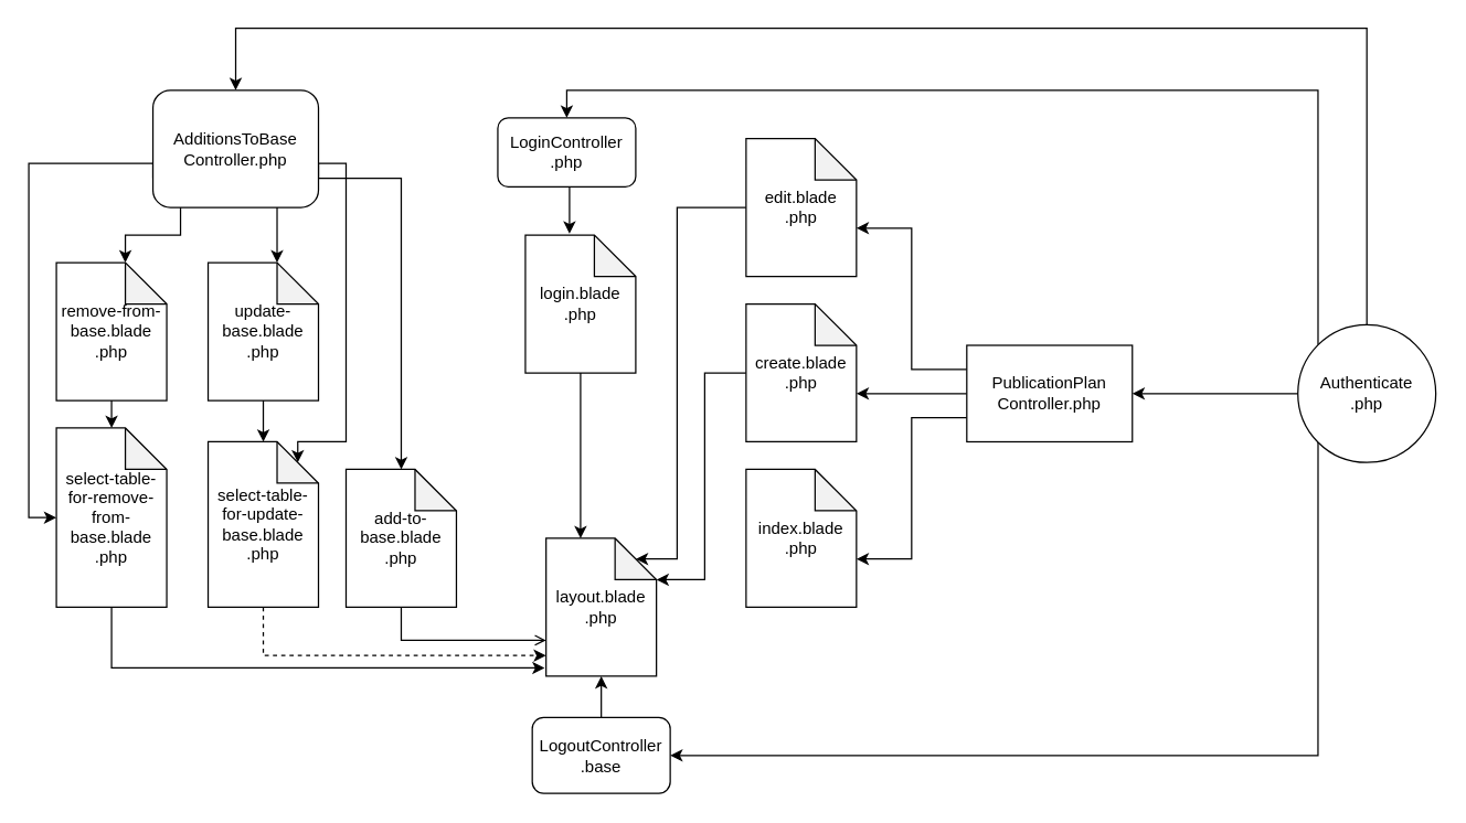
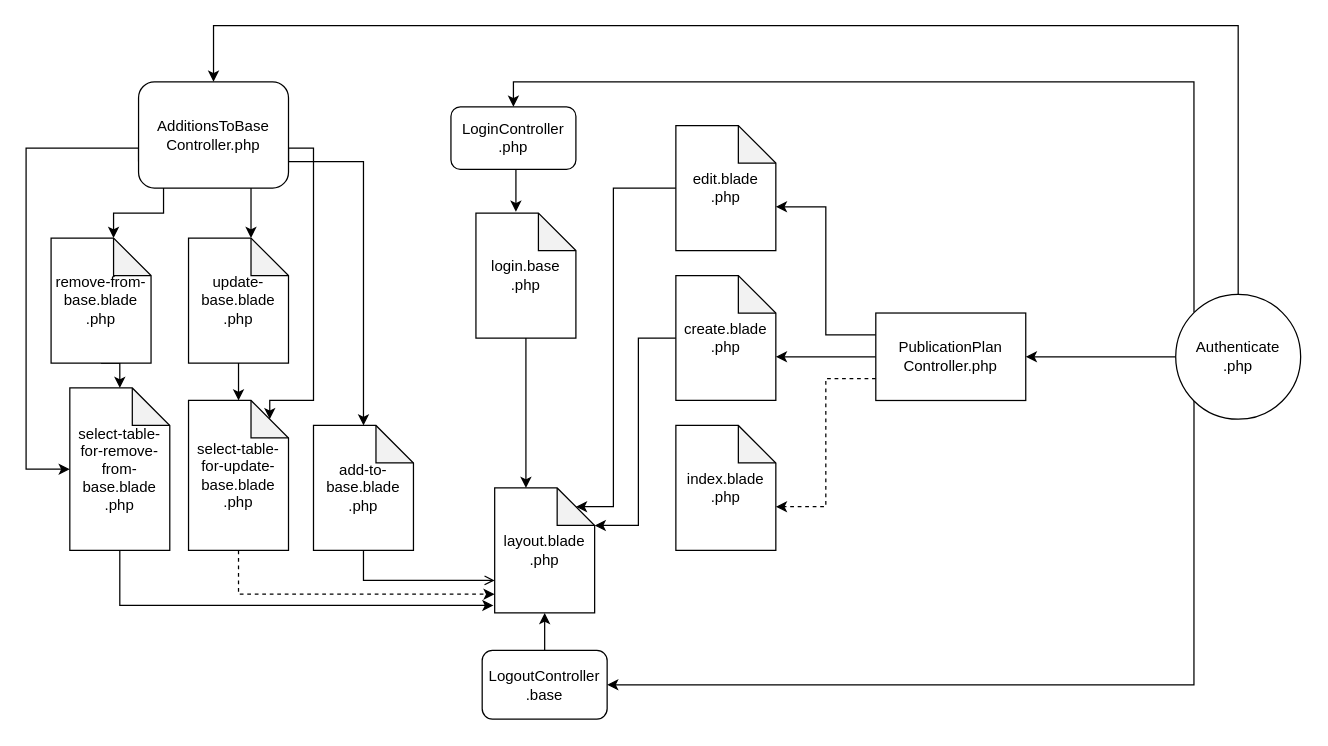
  <mxCell id="0" />
  <mxCell id="1" parent="0" />
  <mxCell id="2" value="layout.blade&lt;br&gt;.php" style="shape=note;whiteSpace=wrap;html=1;backgroundOutline=1;darkOpacity=0.05;" vertex="1" parent="1"><mxGeometry x="395" y="390" width="80" height="100" as="geometry" /></mxCell>
  <mxCell id="3" value="index.blade&lt;br&gt;.php" style="shape=note;whiteSpace=wrap;html=1;backgroundOutline=1;darkOpacity=0.05;" vertex="1" parent="1"><mxGeometry x="540" y="340" width="80" height="100" as="geometry" /></mxCell>
  <mxCell id="4" style="edgeStyle=orthogonalEdgeStyle;rounded=0;orthogonalLoop=1;jettySize=auto;html=1;exitX=0;exitY=0.5;exitDx=0;exitDy=0;exitPerimeter=0;entryX=0;entryY=0;entryDx=80;entryDy=30;entryPerimeter=0;" edge="1" parent="1" source="5" target="2"><mxGeometry relative="1" as="geometry"><Array as="points"><mxPoint x="510" y="270" /><mxPoint x="510" y="420" /></Array></mxGeometry></mxCell>
  <mxCell id="5" value="create.blade&lt;br&gt;.php" style="shape=note;whiteSpace=wrap;html=1;backgroundOutline=1;darkOpacity=0.05;" vertex="1" parent="1"><mxGeometry x="540" y="220" width="80" height="100" as="geometry" /></mxCell>
  <mxCell id="6" style="edgeStyle=orthogonalEdgeStyle;rounded=0;orthogonalLoop=1;jettySize=auto;html=1;exitX=0;exitY=0.5;exitDx=0;exitDy=0;exitPerimeter=0;entryX=0;entryY=0;entryDx=65;entryDy=15;entryPerimeter=0;" edge="1" parent="1" source="7" target="2"><mxGeometry relative="1" as="geometry"><Array as="points"><mxPoint x="490" y="150" /><mxPoint x="490" y="405" /></Array></mxGeometry></mxCell>
  <mxCell id="7" value="edit.blade&lt;br&gt;.php" style="shape=note;whiteSpace=wrap;html=1;backgroundOutline=1;darkOpacity=0.05;" vertex="1" parent="1"><mxGeometry x="540" y="100" width="80" height="100" as="geometry" /></mxCell>
  <mxCell id="8" style="edgeStyle=orthogonalEdgeStyle;rounded=0;orthogonalLoop=1;jettySize=auto;html=1;exitX=0.5;exitY=1;exitDx=0;exitDy=0;exitPerimeter=0;entryX=0;entryY=0;entryDx=25;entryDy=0;entryPerimeter=0;" edge="1" parent="1" source="9" target="2"><mxGeometry relative="1" as="geometry" /></mxCell>
- <mxCell id="9" value="login.blade&lt;br&gt;.php" style="shape=note;whiteSpace=wrap;html=1;backgroundOutline=1;darkOpacity=0.05;" vertex="1" parent="1"><mxGeometry x="380" y="170" width="80" height="100" as="geometry" /></mxCell>
+ <mxCell id="9" value="login.base&lt;br&gt;.php" style="shape=note;whiteSpace=wrap;html=1;backgroundOutline=1;darkOpacity=0.05;" vertex="1" parent="1"><mxGeometry x="380" y="170" width="80" height="100" as="geometry" /></mxCell>
  <mxCell id="10" style="edgeStyle=orthogonalEdgeStyle;rounded=0;orthogonalLoop=1;jettySize=auto;html=1;exitX=0.5;exitY=1;exitDx=0;exitDy=0;exitPerimeter=0;entryX=0;entryY=0.74;entryDx=0;entryDy=0;entryPerimeter=0;endArrow=open;" edge="1" parent="1" source="11" target="2"><mxGeometry relative="1" as="geometry" /></mxCell>
  <mxCell id="11" value="add-to-base.blade&lt;br&gt;.php" style="shape=note;whiteSpace=wrap;html=1;backgroundOutline=1;darkOpacity=0.05;" vertex="1" parent="1"><mxGeometry x="250" y="340" width="80" height="100" as="geometry" /></mxCell>
  <mxCell id="12" style="edgeStyle=orthogonalEdgeStyle;rounded=0;orthogonalLoop=1;jettySize=auto;html=1;exitX=0.5;exitY=1;exitDx=0;exitDy=0;exitPerimeter=0;entryX=0.5;entryY=0;entryDx=0;entryDy=0;entryPerimeter=0;" edge="1" parent="1" source="13" target="17"><mxGeometry relative="1" as="geometry" /></mxCell>
  <mxCell id="13" value="remove-from-base.blade&lt;br&gt;.php" style="shape=note;whiteSpace=wrap;html=1;backgroundOutline=1;darkOpacity=0.05;" vertex="1" parent="1"><mxGeometry x="40" y="190" width="80" height="100" as="geometry" /></mxCell>
  <mxCell id="14" style="edgeStyle=orthogonalEdgeStyle;rounded=0;orthogonalLoop=1;jettySize=auto;html=1;exitX=0.5;exitY=1;exitDx=0;exitDy=0;exitPerimeter=0;entryX=0;entryY=0.85;entryDx=0;entryDy=0;entryPerimeter=0;dashed=1;" edge="1" parent="1" source="15" target="2"><mxGeometry relative="1" as="geometry" /></mxCell>
  <mxCell id="15" value="select-table-for-update-base.blade&lt;br&gt;.php" style="shape=note;whiteSpace=wrap;html=1;backgroundOutline=1;darkOpacity=0.05;" vertex="1" parent="1"><mxGeometry x="150" y="320" width="80" height="120" as="geometry" /></mxCell>
  <mxCell id="16" style="edgeStyle=orthogonalEdgeStyle;rounded=0;orthogonalLoop=1;jettySize=auto;html=1;exitX=0.5;exitY=1;exitDx=0;exitDy=0;exitPerimeter=0;entryX=-0.012;entryY=0.94;entryDx=0;entryDy=0;entryPerimeter=0;" edge="1" parent="1" source="17" target="2"><mxGeometry relative="1" as="geometry" /></mxCell>
- <mxCell id="17" value="select-table-for-remove-from-base.blade&lt;br&gt;.php" style="shape=note;whiteSpace=wrap;html=1;backgroundOutline=1;darkOpacity=0.05;" vertex="1" parent="1"><mxGeometry x="40" y="310" width="80" height="130" as="geometry" /></mxCell>
+ <mxCell id="17" value="select-table-for-remove-from-base.blade&lt;br&gt;.php" style="shape=note;whiteSpace=wrap;html=1;backgroundOutline=1;darkOpacity=0.05;" vertex="1" parent="1"><mxGeometry x="55" y="310" width="80" height="130" as="geometry" /></mxCell>
  <mxCell id="18" style="edgeStyle=orthogonalEdgeStyle;rounded=0;orthogonalLoop=1;jettySize=auto;html=1;exitX=0.5;exitY=1;exitDx=0;exitDy=0;exitPerimeter=0;entryX=0.5;entryY=0;entryDx=0;entryDy=0;entryPerimeter=0;" edge="1" parent="1" source="19" target="15"><mxGeometry relative="1" as="geometry" /></mxCell>
  <mxCell id="19" value="update-base.blade&lt;br&gt;.php" style="shape=note;whiteSpace=wrap;html=1;backgroundOutline=1;darkOpacity=0.05;" vertex="1" parent="1"><mxGeometry x="150" y="190" width="80" height="100" as="geometry" /></mxCell>
  <mxCell id="20" style="edgeStyle=orthogonalEdgeStyle;rounded=0;orthogonalLoop=1;jettySize=auto;html=1;exitX=0;exitY=0.5;exitDx=0;exitDy=0;entryX=0;entryY=0;entryDx=80;entryDy=65;entryPerimeter=0;" edge="1" parent="1" source="23" target="5"><mxGeometry relative="1" as="geometry" /></mxCell>
  <mxCell id="21" style="edgeStyle=orthogonalEdgeStyle;rounded=0;orthogonalLoop=1;jettySize=auto;html=1;exitX=0;exitY=0.25;exitDx=0;exitDy=0;entryX=0;entryY=0;entryDx=80;entryDy=65;entryPerimeter=0;" edge="1" parent="1" source="23" target="7"><mxGeometry relative="1" as="geometry" /></mxCell>
- <mxCell id="22" style="edgeStyle=orthogonalEdgeStyle;rounded=0;orthogonalLoop=1;jettySize=auto;html=1;exitX=0;exitY=0.75;exitDx=0;exitDy=0;entryX=0;entryY=0;entryDx=80;entryDy=65;entryPerimeter=0;" edge="1" parent="1" source="23" target="3"><mxGeometry relative="1" as="geometry" /></mxCell>
+ <mxCell id="22" style="edgeStyle=orthogonalEdgeStyle;rounded=0;orthogonalLoop=1;jettySize=auto;html=1;exitX=0;exitY=0.75;exitDx=0;exitDy=0;entryX=0;entryY=0;entryDx=80;entryDy=65;entryPerimeter=0;dashed=1;" edge="1" parent="1" source="23" target="3"><mxGeometry relative="1" as="geometry" /></mxCell>
  <mxCell id="23" value="PublicationPlan&lt;br&gt;Controller.php" style="whiteSpace=wrap;html=1;rounded=0;" vertex="1" parent="1"><mxGeometry x="700" y="250" width="120" height="70" as="geometry" /></mxCell>
  <mxCell id="24" style="edgeStyle=orthogonalEdgeStyle;rounded=0;orthogonalLoop=1;jettySize=auto;html=1;exitX=1;exitY=0.75;exitDx=0;exitDy=0;entryX=0.5;entryY=0;entryDx=0;entryDy=0;entryPerimeter=0;" edge="1" parent="1" source="29" target="11"><mxGeometry relative="1" as="geometry" /></mxCell>
  <mxCell id="25" style="edgeStyle=orthogonalEdgeStyle;rounded=0;orthogonalLoop=1;jettySize=auto;html=1;exitX=0.75;exitY=1;exitDx=0;exitDy=0;entryX=0;entryY=0;entryDx=50;entryDy=0;entryPerimeter=0;" edge="1" parent="1" source="29" target="19"><mxGeometry relative="1" as="geometry" /></mxCell>
  <mxCell id="26" style="edgeStyle=orthogonalEdgeStyle;rounded=0;orthogonalLoop=1;jettySize=auto;html=1;exitX=0.25;exitY=1;exitDx=0;exitDy=0;entryX=0;entryY=0;entryDx=50;entryDy=0;entryPerimeter=0;" edge="1" parent="1" source="29" target="13"><mxGeometry relative="1" as="geometry"><Array as="points"><mxPoint x="130" y="135" /><mxPoint x="130" y="170" /><mxPoint x="90" y="170" /></Array></mxGeometry></mxCell>
  <mxCell id="27" style="edgeStyle=orthogonalEdgeStyle;rounded=0;orthogonalLoop=1;jettySize=auto;html=1;exitX=1;exitY=0.75;exitDx=0;exitDy=0;entryX=0;entryY=0;entryDx=65;entryDy=15;entryPerimeter=0;" edge="1" parent="1" source="29" target="15"><mxGeometry relative="1" as="geometry"><Array as="points"><mxPoint x="250" y="118" /><mxPoint x="250" y="320" /><mxPoint x="215" y="320" /></Array></mxGeometry></mxCell>
  <mxCell id="28" style="edgeStyle=orthogonalEdgeStyle;rounded=0;orthogonalLoop=1;jettySize=auto;html=1;exitX=0;exitY=0.75;exitDx=0;exitDy=0;entryX=0;entryY=0.5;entryDx=0;entryDy=0;entryPerimeter=0;" edge="1" parent="1" source="29" target="17"><mxGeometry relative="1" as="geometry"><Array as="points"><mxPoint x="20" y="118" /><mxPoint x="20" y="375" /></Array></mxGeometry></mxCell>
  <mxCell id="29" value="AdditionsToBase&lt;br&gt;Controller.php" style="rounded=1;whiteSpace=wrap;html=1;" vertex="1" parent="1"><mxGeometry x="110" y="65" width="120" height="85" as="geometry" /></mxCell>
  <mxCell id="30" style="edgeStyle=orthogonalEdgeStyle;rounded=0;orthogonalLoop=1;jettySize=auto;html=1;exitX=0.5;exitY=1;exitDx=0;exitDy=0;entryX=0.4;entryY=-0.01;entryDx=0;entryDy=0;entryPerimeter=0;" edge="1" parent="1" source="31" target="9"><mxGeometry relative="1" as="geometry" /></mxCell>
  <mxCell id="31" value="LoginController&lt;br&gt;.php" style="rounded=1;whiteSpace=wrap;html=1;" vertex="1" parent="1"><mxGeometry x="360" y="85" width="100" height="50" as="geometry" /></mxCell>
  <mxCell id="32" style="edgeStyle=orthogonalEdgeStyle;rounded=0;orthogonalLoop=1;jettySize=auto;html=1;exitX=0.5;exitY=0;exitDx=0;exitDy=0;entryX=0.5;entryY=1;entryDx=0;entryDy=0;entryPerimeter=0;" edge="1" parent="1" source="33" target="2"><mxGeometry relative="1" as="geometry" /></mxCell>
  <mxCell id="33" value="LogoutController&lt;br&gt;.base" style="rounded=1;whiteSpace=wrap;html=1;" vertex="1" parent="1"><mxGeometry x="385" y="520" width="100" height="55" as="geometry" /></mxCell>
  <mxCell id="34" style="edgeStyle=orthogonalEdgeStyle;rounded=0;orthogonalLoop=1;jettySize=auto;html=1;exitX=0.5;exitY=0;exitDx=0;exitDy=0;entryX=0.5;entryY=0;entryDx=0;entryDy=0;" edge="1" parent="1" source="38" target="29"><mxGeometry relative="1" as="geometry"><Array as="points"><mxPoint x="990" y="20" /><mxPoint x="170" y="20" /></Array></mxGeometry></mxCell>
  <mxCell id="35" style="edgeStyle=orthogonalEdgeStyle;rounded=0;orthogonalLoop=1;jettySize=auto;html=1;exitX=0;exitY=0;exitDx=0;exitDy=0;entryX=0.5;entryY=0;entryDx=0;entryDy=0;" edge="1" parent="1" source="38" target="31"><mxGeometry relative="1" as="geometry"><Array as="points"><mxPoint x="955" y="65" /><mxPoint x="410" y="65" /></Array></mxGeometry></mxCell>
  <mxCell id="36" style="edgeStyle=orthogonalEdgeStyle;rounded=0;orthogonalLoop=1;jettySize=auto;html=1;exitX=0;exitY=0.5;exitDx=0;exitDy=0;entryX=1;entryY=0.5;entryDx=0;entryDy=0;" edge="1" parent="1" source="38" target="23"><mxGeometry relative="1" as="geometry" /></mxCell>
  <mxCell id="37" style="edgeStyle=orthogonalEdgeStyle;rounded=0;orthogonalLoop=1;jettySize=auto;html=1;exitX=0;exitY=1;exitDx=0;exitDy=0;entryX=1;entryY=0.5;entryDx=0;entryDy=0;" edge="1" parent="1" source="38" target="33"><mxGeometry relative="1" as="geometry"><Array as="points"><mxPoint x="955" y="548" /></Array></mxGeometry></mxCell>
  <mxCell id="38" value="Authenticate&lt;br&gt;.php" style="ellipse;whiteSpace=wrap;html=1;aspect=fixed;" vertex="1" parent="1"><mxGeometry x="940" y="235" width="100" height="100" as="geometry" /></mxCell>
